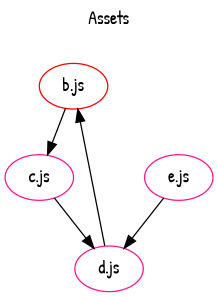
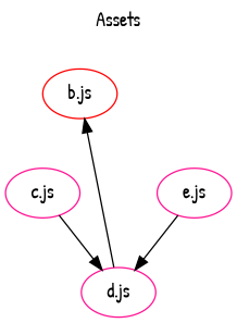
  digraph {
    fontname="Patrick Hand"
    label=Assets
    labelloc=t
    node [color=deeppink fontname="Patrick Hand"]
    edge [fontname="Patrick Hand"]
    "b.js" [color=red]
    "c.js"
    "d.js"
    "e.js"
-   "b.js" -> "c.js"
    "c.js" -> "d.js"
    "d.js" -> "b.js"
    "e.js" -> "d.js"
  }
